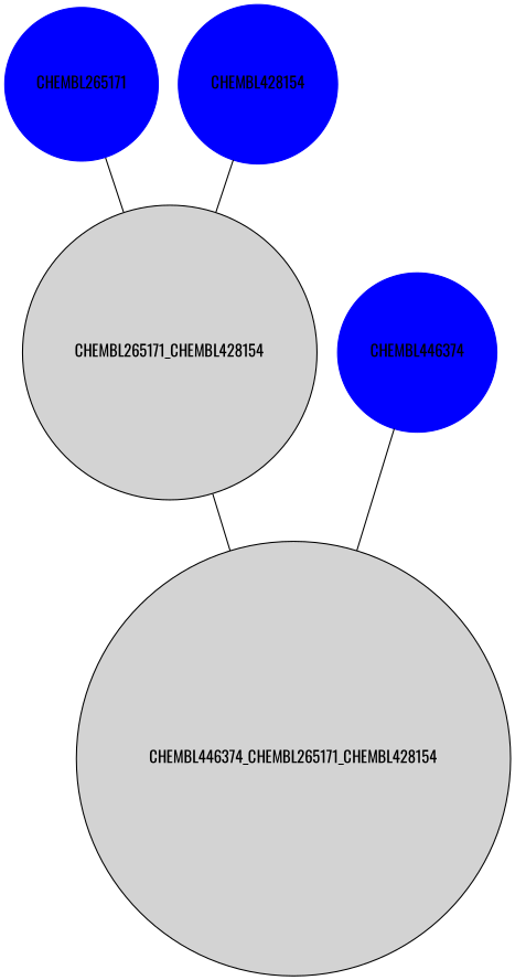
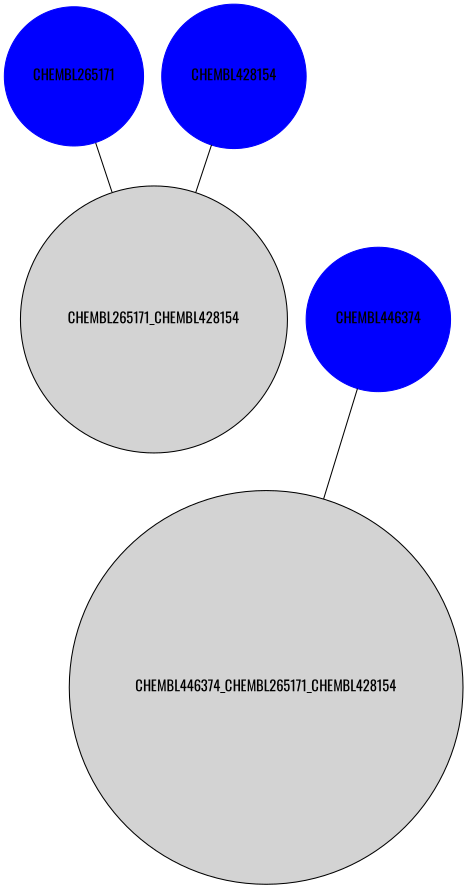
  graph {
    fontname=Oswald
    node [color=blue shape=circle style=filled fontname=Oswald]
    edge [fontname=Oswald]
    CHEMBL265171 [width=0.0451544993496]
    CHEMBL265171_CHEMBL428154 [width=0 color=""]
    CHEMBL428154 [width=0.0451544993496]
    CHEMBL446374_CHEMBL265171_CHEMBL428154 [width=0 color=""]
    CHEMBL446374 [width=0.0]
    CHEMBL265171 -- CHEMBL265171_CHEMBL428154
-   CHEMBL265171_CHEMBL428154 -- CHEMBL446374_CHEMBL265171_CHEMBL428154
    CHEMBL428154 -- CHEMBL265171_CHEMBL428154
    CHEMBL446374 -- CHEMBL446374_CHEMBL265171_CHEMBL428154
  }
